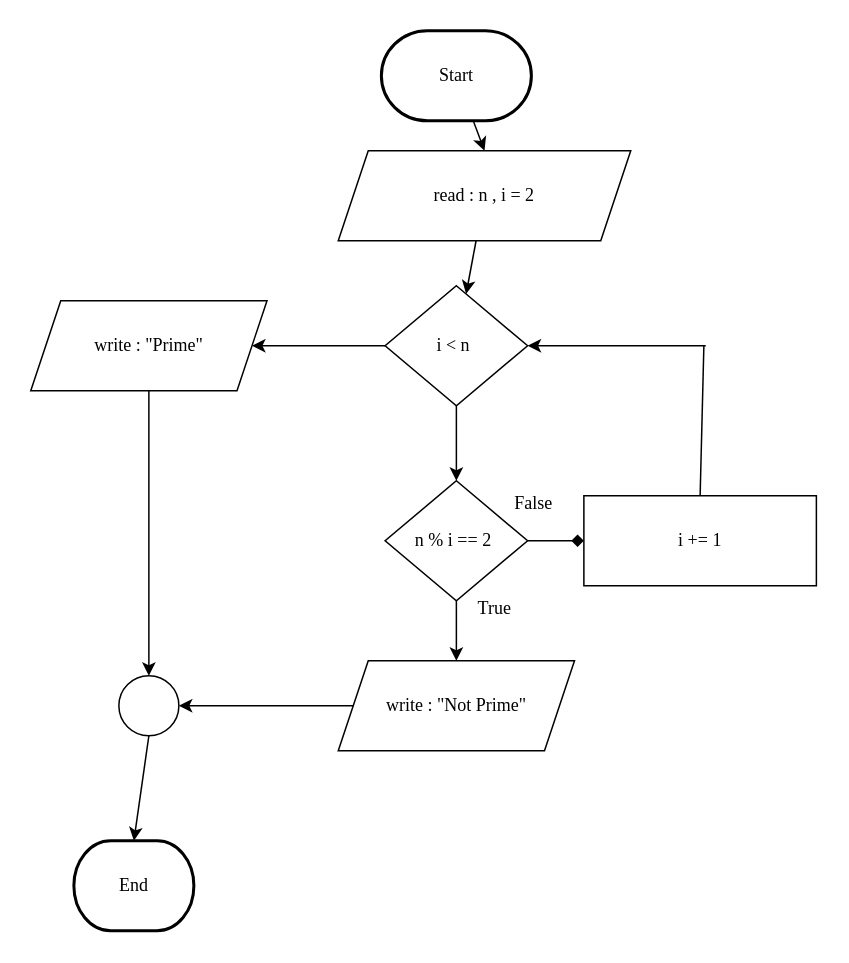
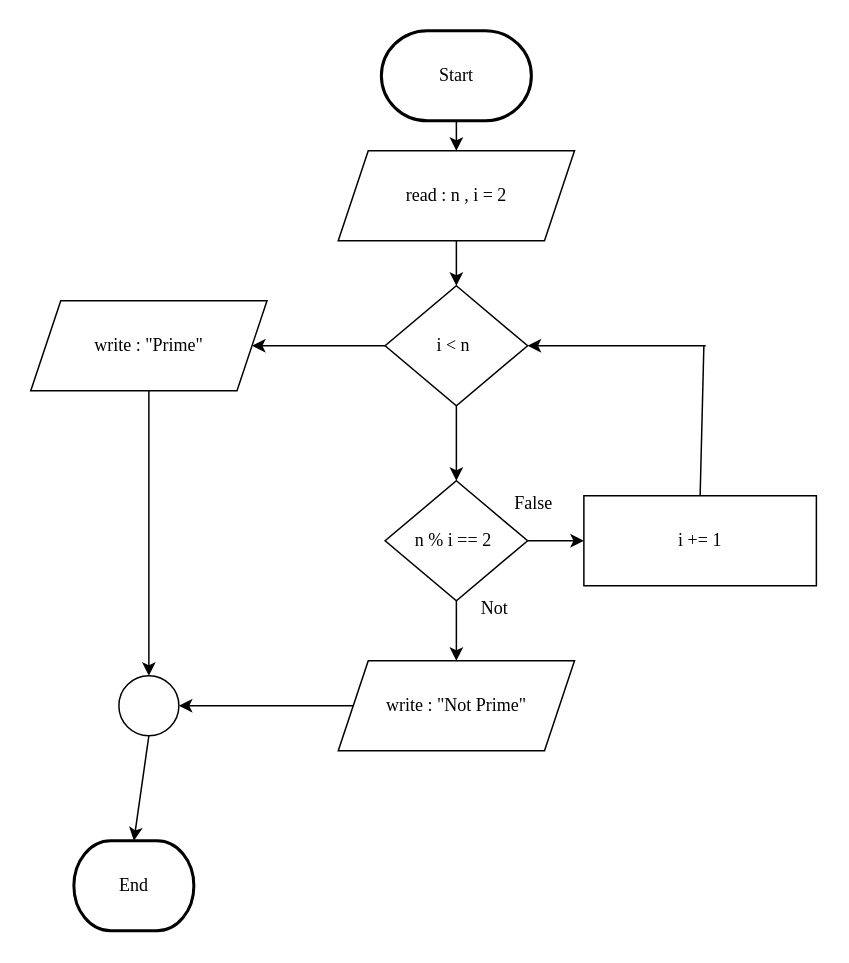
  <mxCell id="0" />
  <mxCell id="1" parent="0" />
  <mxCell id="2" value="" style="edgeStyle=none;html=1;fontFamily=Kanit;fontSource=https%3A%2F%2Ffonts.googleapis.com%2Fcss%3Ffamily%3DKanit;entryX=0.5;entryY=0;entryDx=0;entryDy=0;" parent="1" source="3" target="6" edge="1"><mxGeometry relative="1" as="geometry" /></mxCell>
  <mxCell id="3" value="&lt;font face=&quot;Kanit&quot;&gt;Start&lt;/font&gt;" style="strokeWidth=2;html=1;shape=mxgraph.flowchart.terminator;whiteSpace=wrap;" parent="1" vertex="1"><mxGeometry x="253.75" y="20" width="100" height="60" as="geometry" /></mxCell>
  <mxCell id="4" value="&lt;font face=&quot;Kanit&quot;&gt;End&lt;/font&gt;" style="strokeWidth=2;html=1;shape=mxgraph.flowchart.terminator;whiteSpace=wrap;" parent="1" vertex="1"><mxGeometry x="48.75" y="560" width="80" height="60" as="geometry" /></mxCell>
  <mxCell id="5" value="" style="edgeStyle=none;html=1;fontFamily=Kanit;fontSource=https%3A%2F%2Ffonts.googleapis.com%2Fcss%3Ffamily%3DKanit;" parent="1" source="6" target="9" edge="1"><mxGeometry relative="1" as="geometry" /></mxCell>
- <mxCell id="6" value="&lt;font data-font-src=&quot;https://fonts.googleapis.com/css?family=Kanit&quot; face=&quot;Kanit&quot;&gt;read : n , i = 2&lt;/font&gt;" style="shape=parallelogram;perimeter=parallelogramPerimeter;whiteSpace=wrap;html=1;fixedSize=1;" parent="1" vertex="1"><mxGeometry x="225" y="100" width="195" height="60" as="geometry" /></mxCell>
+ <mxCell id="6" value="&lt;font data-font-src=&quot;https://fonts.googleapis.com/css?family=Kanit&quot; face=&quot;Kanit&quot;&gt;read : n , i = 2&lt;/font&gt;" style="shape=parallelogram;perimeter=parallelogramPerimeter;whiteSpace=wrap;html=1;fixedSize=1;" parent="1" vertex="1"><mxGeometry x="225" y="100" width="157.5" height="60" as="geometry" /></mxCell>
  <mxCell id="7" value="" style="edgeStyle=none;html=1;fontFamily=Kanit;fontSource=https%3A%2F%2Ffonts.googleapis.com%2Fcss%3Ffamily%3DKanit;" parent="1" source="9" target="12" edge="1"><mxGeometry relative="1" as="geometry" /></mxCell>
  <mxCell id="8" value="" style="edgeStyle=none;html=1;fontFamily=Kanit;fontSource=https%3A%2F%2Ffonts.googleapis.com%2Fcss%3Ffamily%3DKanit;" parent="1" source="9" target="14" edge="1"><mxGeometry relative="1" as="geometry" /></mxCell>
  <mxCell id="9" value="&lt;font data-font-src=&quot;https://fonts.googleapis.com/css?family=Kanit&quot; face=&quot;Kanit&quot;&gt;i &amp;lt; n&amp;nbsp;&lt;/font&gt;" style="rhombus;whiteSpace=wrap;html=1;" parent="1" vertex="1"><mxGeometry x="256.25" y="190" width="95" height="80" as="geometry" /></mxCell>
  <mxCell id="10" value="" style="edgeStyle=none;html=1;fontFamily=Kanit;fontSource=https%3A%2F%2Ffonts.googleapis.com%2Fcss%3Ffamily%3DKanit;" parent="1" source="12" target="13" edge="1"><mxGeometry relative="1" as="geometry" /></mxCell>
- <mxCell id="11" value="" style="edgeStyle=none;html=1;fontFamily=Kanit;fontSource=https%3A%2F%2Ffonts.googleapis.com%2Fcss%3Ffamily%3DKanit;endArrow=diamond;" parent="1" source="12" target="15" edge="1"><mxGeometry relative="1" as="geometry" /></mxCell>
+ <mxCell id="11" value="" style="edgeStyle=none;html=1;fontFamily=Kanit;fontSource=https%3A%2F%2Ffonts.googleapis.com%2Fcss%3Ffamily%3DKanit;" parent="1" source="12" target="15" edge="1"><mxGeometry relative="1" as="geometry" /></mxCell>
  <mxCell id="12" value="&lt;font data-font-src=&quot;https://fonts.googleapis.com/css?family=Kanit&quot; face=&quot;Kanit&quot;&gt;n % i == 2&amp;nbsp;&lt;/font&gt;" style="rhombus;whiteSpace=wrap;html=1;" parent="1" vertex="1"><mxGeometry x="256.25" y="320" width="95" height="80" as="geometry" /></mxCell>
  <mxCell id="13" value="&lt;font face=&quot;Kanit&quot;&gt;write : &quot;Not Prime&quot;&lt;/font&gt;" style="shape=parallelogram;perimeter=parallelogramPerimeter;whiteSpace=wrap;html=1;fixedSize=1;" parent="1" vertex="1"><mxGeometry x="225" y="440" width="157.5" height="60" as="geometry" /></mxCell>
  <mxCell id="14" value="&lt;font face=&quot;Kanit&quot;&gt;write : &quot;Prime&quot;&lt;/font&gt;" style="shape=parallelogram;perimeter=parallelogramPerimeter;whiteSpace=wrap;html=1;fixedSize=1;" parent="1" vertex="1"><mxGeometry x="20" y="200" width="157.5" height="60" as="geometry" /></mxCell>
  <mxCell id="15" value="&lt;font data-font-src=&quot;https://fonts.googleapis.com/css?family=Kanit&quot; face=&quot;Kanit&quot;&gt;i += 1&lt;/font&gt;" style="rounded=0;whiteSpace=wrap;html=1;" parent="1" vertex="1"><mxGeometry x="388.75" y="330" width="155" height="60" as="geometry" /></mxCell>
  <mxCell id="16" value="" style="endArrow=none;html=1;fontFamily=Kanit;fontSource=https%3A%2F%2Ffonts.googleapis.com%2Fcss%3Ffamily%3DKanit;exitX=0.5;exitY=0;exitDx=0;exitDy=0;" parent="1" source="15" edge="1"><mxGeometry width="50" height="50" relative="1" as="geometry"><mxPoint x="308.75" y="280" as="sourcePoint" /><mxPoint x="468.75" y="230" as="targetPoint" /></mxGeometry></mxCell>
  <mxCell id="17" value="" style="endArrow=classic;html=1;fontFamily=Kanit;fontSource=https%3A%2F%2Ffonts.googleapis.com%2Fcss%3Ffamily%3DKanit;entryX=1;entryY=0.5;entryDx=0;entryDy=0;" parent="1" target="9" edge="1"><mxGeometry width="50" height="50" relative="1" as="geometry"><mxPoint x="470" y="230" as="sourcePoint" /><mxPoint x="408.75" y="220" as="targetPoint" /></mxGeometry></mxCell>
  <mxCell id="18" value="" style="ellipse;whiteSpace=wrap;html=1;aspect=fixed;fontFamily=Kanit;fontSource=https%3A%2F%2Ffonts.googleapis.com%2Fcss%3Ffamily%3DKanit;" parent="1" vertex="1"><mxGeometry x="78.75" y="450" width="40" height="40" as="geometry" /></mxCell>
  <mxCell id="19" value="" style="endArrow=classic;html=1;fontFamily=Kanit;fontSource=https%3A%2F%2Ffonts.googleapis.com%2Fcss%3Ffamily%3DKanit;entryX=0.5;entryY=0;entryDx=0;entryDy=0;exitX=0.5;exitY=1;exitDx=0;exitDy=0;" parent="1" source="14" target="18" edge="1"><mxGeometry width="50" height="50" relative="1" as="geometry"><mxPoint x="300" y="440" as="sourcePoint" /><mxPoint x="350" y="390" as="targetPoint" /></mxGeometry></mxCell>
  <mxCell id="20" value="" style="endArrow=classic;html=1;fontFamily=Kanit;fontSource=https%3A%2F%2Ffonts.googleapis.com%2Fcss%3Ffamily%3DKanit;entryX=1;entryY=0.5;entryDx=0;entryDy=0;exitX=0;exitY=0.5;exitDx=0;exitDy=0;" parent="1" source="13" target="18" edge="1"><mxGeometry width="50" height="50" relative="1" as="geometry"><mxPoint x="108.75" y="270" as="sourcePoint" /><mxPoint x="108.75" y="460" as="targetPoint" /></mxGeometry></mxCell>
  <mxCell id="21" value="" style="endArrow=classic;html=1;fontFamily=Kanit;fontSource=https%3A%2F%2Ffonts.googleapis.com%2Fcss%3Ffamily%3DKanit;entryX=0.5;entryY=0;entryDx=0;entryDy=0;exitX=0.5;exitY=1;exitDx=0;exitDy=0;entryPerimeter=0;" parent="1" source="18" target="4" edge="1"><mxGeometry width="50" height="50" relative="1" as="geometry"><mxPoint x="118.75" y="280" as="sourcePoint" /><mxPoint x="118.75" y="470" as="targetPoint" /></mxGeometry></mxCell>
  <mxCell id="22" value="False" style="text;html=1;align=center;verticalAlign=middle;resizable=0;points=[];autosize=1;strokeColor=none;fillColor=none;fontFamily=Kanit;fontSource=https%3A%2F%2Ffonts.googleapis.com%2Fcss%3Ffamily%3DKanit;" parent="1" vertex="1"><mxGeometry x="330" y="320" width="50" height="30" as="geometry" /></mxCell>
- <mxCell id="23" value="True" style="text;html=1;align=center;verticalAlign=middle;resizable=0;points=[];autosize=1;strokeColor=none;fillColor=none;fontFamily=Kanit;fontSource=https%3A%2F%2Ffonts.googleapis.com%2Fcss%3Ffamily%3DKanit;" parent="1" vertex="1"><mxGeometry x="303.75" y="390" width="50" height="30" as="geometry" /></mxCell>
+ <mxCell id="23" value="Not" style="text;html=1;align=center;verticalAlign=middle;resizable=0;points=[];autosize=1;strokeColor=none;fillColor=none;fontFamily=Kanit;fontSource=https%3A%2F%2Ffonts.googleapis.com%2Fcss%3Ffamily%3DKanit;" parent="1" vertex="1"><mxGeometry x="303.75" y="390" width="50" height="30" as="geometry" /></mxCell>
